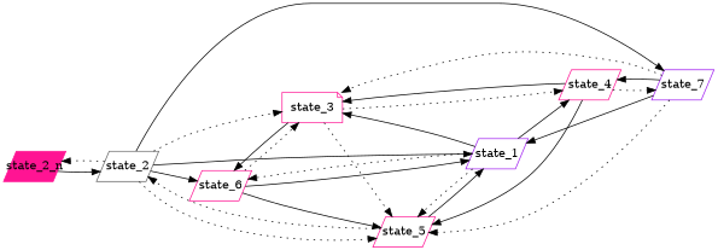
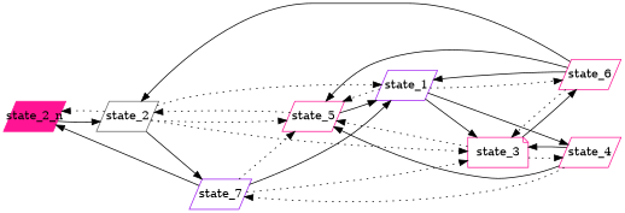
  digraph {
    rankdir=LR
    node [color=deeppink fixedsize=true shape=parallelogram style=unfilled]
    edge [style=solid]
    state_2_n [style=filled width=1]
    state_2 [color=gray40 width=1]
    state_3 [shape=note width=1]
    state_1 [color=purple width=1]
    state_5 [width=1]
    state_7 [color=purple width=1]
    state_4 [width=1]
    state_6 [width=1]
    state_2_n -> state_2
    state_2 -> state_2_n [style=dotted]
    state_2 -> state_3 [style=dotted]
-   state_2 -> state_1
+   state_2 -> state_1 [style=dotted]
    state_2 -> state_5 [style=dotted]
    state_2 -> state_7
    state_3 -> state_5 [style=dotted]
    state_3 -> state_4 [style=dotted]
    state_3 -> state_6
    state_1 -> state_3
    state_1 -> state_5 [style=dotted]
    state_1 -> state_4
    state_1 -> state_6 [style=dotted]
    state_5 -> state_2 [style=dotted]
    state_5 -> state_1
    state_7 -> state_3 [style=dotted]
    state_7 -> state_1
    state_7 -> state_5 [style=dotted]
-   state_7 -> state_4
+   state_7 -> state_2_n
    state_4 -> state_3
    state_4 -> state_5
    state_4 -> state_7 [style=dotted]
-   state_2 -> state_6
+   state_6 -> state_2
    state_6 -> state_3 [style=dotted]
    state_6 -> state_1
    state_6 -> state_5
  }
